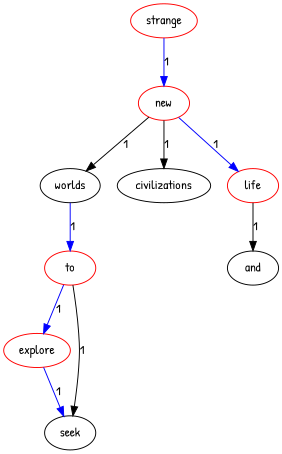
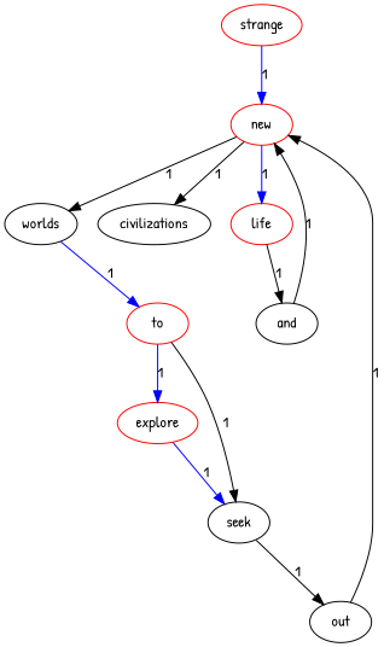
  digraph {
    fontname="Patrick Hand"
    node [fontname="Patrick Hand"]
    edge [fontname="Patrick Hand"]
    new [color=red]
    worlds
    civilizations
    life [color=red]
    to [color=red]
    and
    explore [color=red]
    seek
    strange [color=red]
+   out
    new -> worlds [label=1]
    new -> civilizations [label=1]
    new -> life [color=blue label=1]
    worlds -> to [color=blue label=1]
    life -> and [label=1]
    to -> explore [color=blue label=1]
    to -> seek [label=1]
+   and -> new [label=1]
    explore -> seek [color=blue label=1]
+   seek -> out [label=1]
    strange -> new [color=blue label=1]
+   out -> new [label=1]
  }
